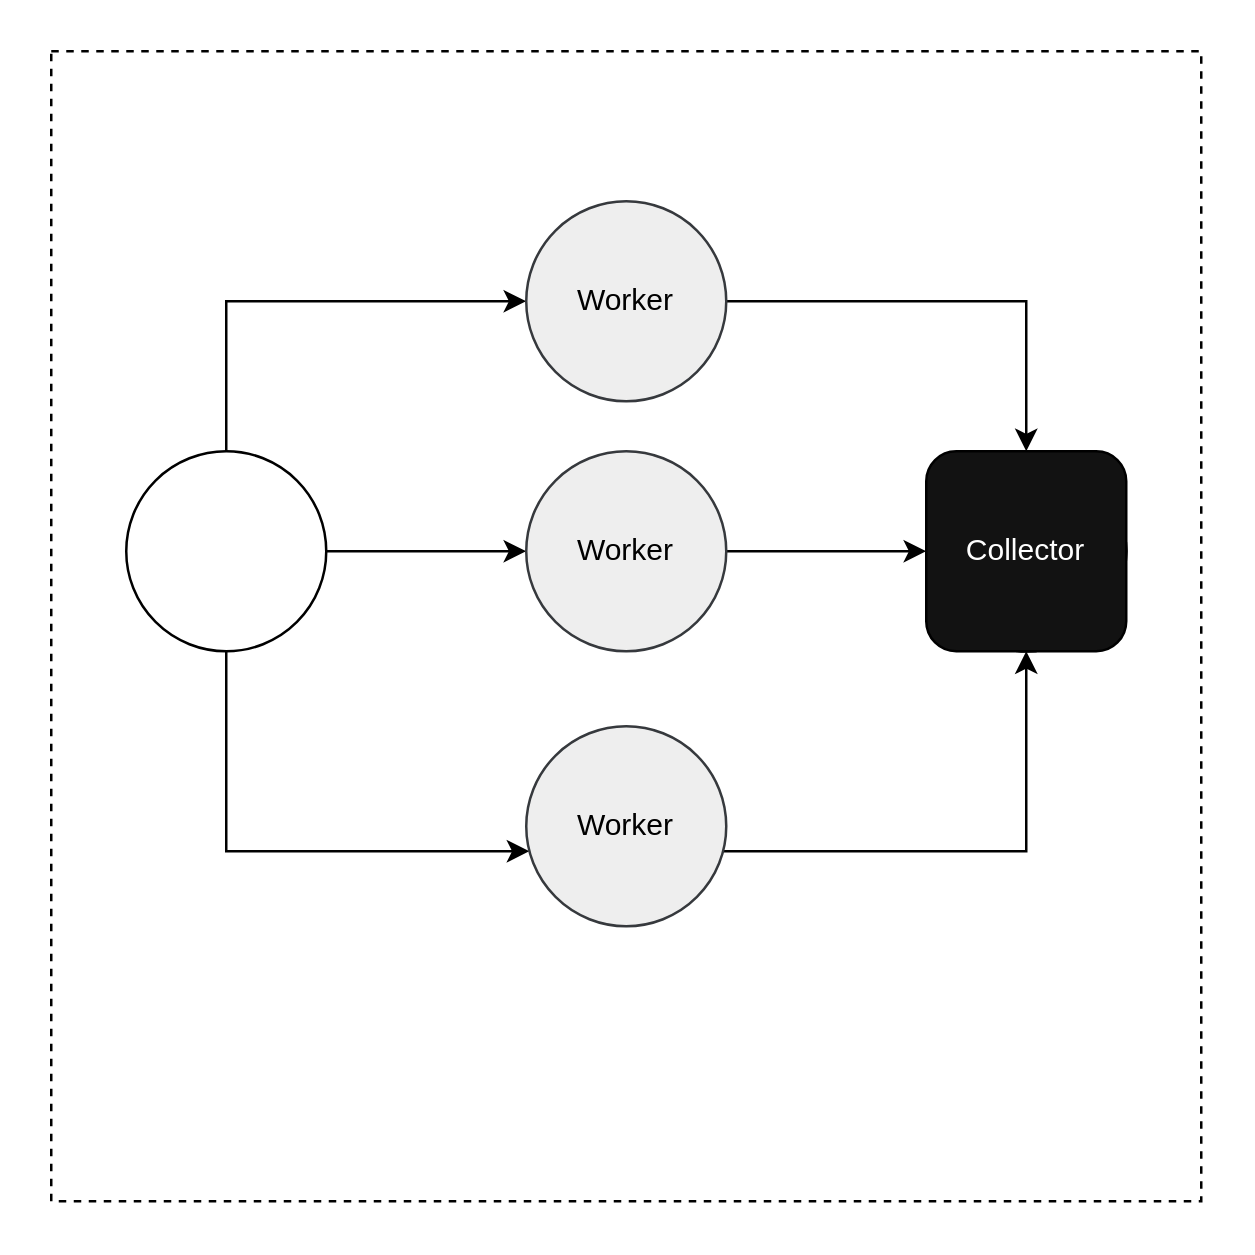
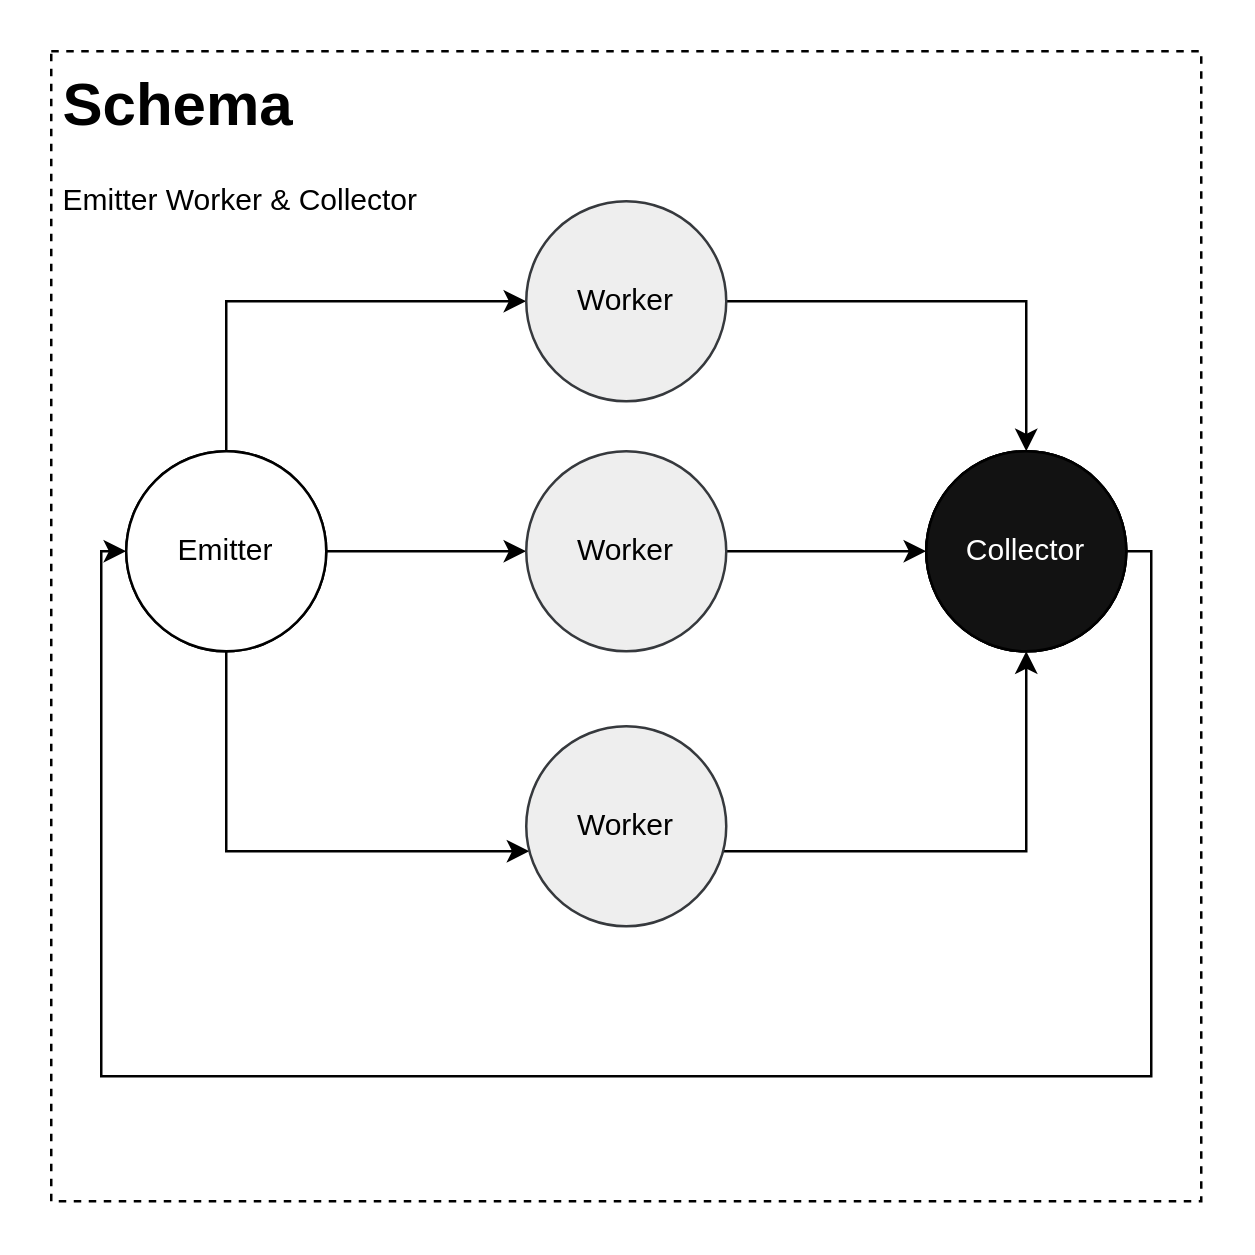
  <mxCell id="0" />
  <mxCell id="1" parent="0" />
  <mxCell id="2" value="&lt;hr&gt;&lt;hr&gt;&lt;hr&gt;" style="whiteSpace=wrap;html=1;aspect=fixed;fillColor=default;gradientColor=none;dashed=1;" vertex="1" parent="1"><mxGeometry x="20" y="20" width="460" height="460" as="geometry" /></mxCell>
  <mxCell id="3" value="" style="edgeStyle=orthogonalEdgeStyle;rounded=0;orthogonalLoop=1;jettySize=auto;html=1;" edge="1" parent="1" source="6" target="8"><mxGeometry relative="1" as="geometry"><Array as="points"><mxPoint x="90" y="120" /></Array></mxGeometry></mxCell>
  <mxCell id="4" value="" style="edgeStyle=orthogonalEdgeStyle;rounded=0;orthogonalLoop=1;jettySize=auto;html=1;" edge="1" parent="1" source="6" target="10"><mxGeometry relative="1" as="geometry" /></mxCell>
  <mxCell id="5" value="" style="edgeStyle=orthogonalEdgeStyle;rounded=0;orthogonalLoop=1;jettySize=auto;html=1;" edge="1" parent="1" source="6" target="12"><mxGeometry relative="1" as="geometry"><Array as="points"><mxPoint x="90" y="340" /></Array></mxGeometry></mxCell>
  <mxCell id="6" value="" style="ellipse;whiteSpace=wrap;html=1;aspect=fixed;" vertex="1" parent="1"><mxGeometry x="50" y="180" width="80" height="80" as="geometry" /></mxCell>
  <mxCell id="7" value="" style="edgeStyle=orthogonalEdgeStyle;rounded=0;orthogonalLoop=1;jettySize=auto;html=1;" edge="1" parent="1" source="8" target="14"><mxGeometry relative="1" as="geometry" /></mxCell>
  <mxCell id="8" value="Worker" style="ellipse;whiteSpace=wrap;html=1;aspect=fixed;fillColor=#eeeeee;strokeColor=#36393d;" vertex="1" parent="1"><mxGeometry x="210" y="80" width="80" height="80" as="geometry" /></mxCell>
  <mxCell id="9" value="" style="edgeStyle=orthogonalEdgeStyle;rounded=0;orthogonalLoop=1;jettySize=auto;html=1;" edge="1" parent="1" source="10" target="13"><mxGeometry relative="1" as="geometry" /></mxCell>
  <mxCell id="10" value="Worker" style="ellipse;whiteSpace=wrap;html=1;aspect=fixed;fillColor=#eeeeee;strokeColor=#36393d;" vertex="1" parent="1"><mxGeometry x="210" y="180" width="80" height="80" as="geometry" /></mxCell>
  <mxCell id="11" value="" style="edgeStyle=orthogonalEdgeStyle;rounded=0;orthogonalLoop=1;jettySize=auto;html=1;" edge="1" parent="1" source="12" target="16"><mxGeometry relative="1" as="geometry"><Array as="points"><mxPoint x="410" y="340" /></Array></mxGeometry></mxCell>
  <mxCell id="12" value="Worker" style="ellipse;whiteSpace=wrap;html=1;aspect=fixed;fillColor=#eeeeee;strokeColor=#36393d;" vertex="1" parent="1"><mxGeometry x="210" y="290" width="80" height="80" as="geometry" /></mxCell>
  <mxCell id="13" value="" style="ellipse;whiteSpace=wrap;html=1;aspect=fixed;" vertex="1" parent="1"><mxGeometry x="370" y="180" width="80" height="80" as="geometry" /></mxCell>
  <mxCell id="14" value="" style="ellipse;whiteSpace=wrap;html=1;aspect=fixed;" vertex="1" parent="1"><mxGeometry x="370" y="180" width="80" height="80" as="geometry" /></mxCell>
- <mxCell id="16" value="&lt;font color=&quot;#ffffff&quot;&gt;Collector&lt;/font&gt;" style="whiteSpace=wrap;html=1;aspect=fixed;fillColor=#121212;rounded=1;" vertex="1" parent="1"><mxGeometry x="370" y="180" width="80" height="80" as="geometry" /></mxCell>
+ <mxCell id="15" value="" style="edgeStyle=orthogonalEdgeStyle;rounded=0;orthogonalLoop=1;jettySize=auto;html=1;" edge="1" parent="1" source="16" target="17"><mxGeometry relative="1" as="geometry"><Array as="points"><mxPoint x="460" y="220" /><mxPoint x="460" y="430" /><mxPoint x="40" y="430" /><mxPoint x="40" y="220" /></Array></mxGeometry></mxCell>
+ <mxCell id="16" value="&lt;font color=&quot;#ffffff&quot;&gt;Collector&lt;/font&gt;" style="ellipse;whiteSpace=wrap;html=1;aspect=fixed;fillColor=#121212;" vertex="1" parent="1"><mxGeometry x="370" y="180" width="80" height="80" as="geometry" /></mxCell>
+ <mxCell id="17" value="Emitter" style="ellipse;whiteSpace=wrap;html=1;aspect=fixed;" vertex="1" parent="1"><mxGeometry x="50" y="180" width="80" height="80" as="geometry" /></mxCell>
+ <mxCell id="18" value="&lt;h1&gt;Schema&lt;/h1&gt;&lt;div&gt;Emitter Worker &amp;amp; Collector&lt;/div&gt;" style="text;html=1;strokeColor=none;fillColor=none;spacing=5;spacingTop=-20;whiteSpace=wrap;overflow=hidden;rounded=0;" vertex="1" parent="1"><mxGeometry x="20" y="22" width="190" height="120" as="geometry" /></mxCell>
